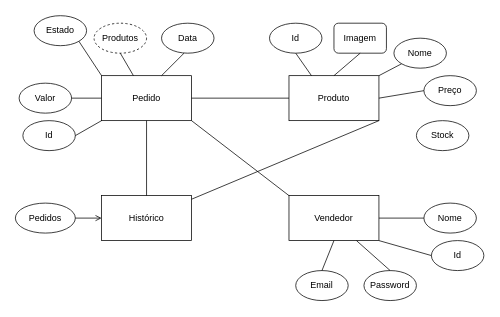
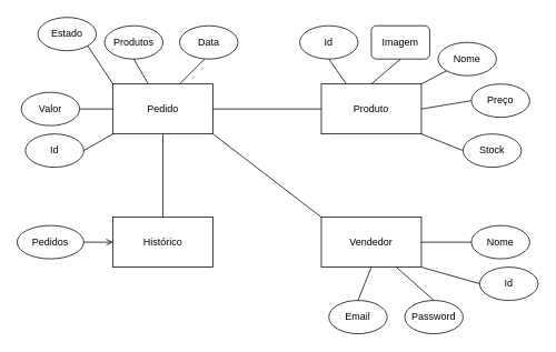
  <mxCell id="0" />
  <mxCell id="1" parent="0" />
  <mxCell id="2" value="Pedido" style="rounded=0;whiteSpace=wrap;html=1;" parent="1" vertex="1"><mxGeometry x="135" y="100" width="120" height="60" as="geometry" /></mxCell>
  <mxCell id="3" value="Estado" style="ellipse;whiteSpace=wrap;html=1;" parent="1" vertex="1"><mxGeometry x="45" y="20" width="70" height="40" as="geometry" /></mxCell>
  <mxCell id="4" value="Histórico" style="rounded=0;whiteSpace=wrap;html=1;" parent="1" vertex="1"><mxGeometry x="135" y="260" width="120" height="60" as="geometry" /></mxCell>
  <mxCell id="5" value="" style="endArrow=none;html=1;rounded=0;entryX=0.5;entryY=1;entryDx=0;entryDy=0;" parent="1" target="2" edge="1"><mxGeometry width="50" height="50" relative="1" as="geometry"><mxPoint x="195" y="260" as="sourcePoint" /><mxPoint x="245" y="210" as="targetPoint" /><Array as="points" /></mxGeometry></mxCell>
  <mxCell id="6" value="Pedidos" style="ellipse;whiteSpace=wrap;html=1;" parent="1" vertex="1"><mxGeometry x="20" y="270" width="80" height="40" as="geometry" /></mxCell>
- <mxCell id="7" value="Produtos" style="ellipse;whiteSpace=wrap;html=1;dashed=1;" parent="1" vertex="1"><mxGeometry x="125" y="30" width="70" height="40" as="geometry" /></mxCell>
+ <mxCell id="7" value="Produtos" style="ellipse;whiteSpace=wrap;html=1;" parent="1" vertex="1"><mxGeometry x="125" y="30" width="70" height="40" as="geometry" /></mxCell>
  <mxCell id="8" value="Valor" style="ellipse;whiteSpace=wrap;html=1;" parent="1" vertex="1"><mxGeometry x="25" y="110" width="70" height="40" as="geometry" /></mxCell>
  <mxCell id="9" value="Data" style="ellipse;whiteSpace=wrap;html=1;" parent="1" vertex="1"><mxGeometry x="215" y="30" width="70" height="40" as="geometry" /></mxCell>
  <mxCell id="10" value="" style="endArrow=none;html=1;rounded=0;exitX=1;exitY=0.5;exitDx=0;exitDy=0;" parent="1" source="8" edge="1"><mxGeometry width="50" height="50" relative="1" as="geometry"><mxPoint x="85" y="180" as="sourcePoint" /><mxPoint x="135" y="130" as="targetPoint" /></mxGeometry></mxCell>
  <mxCell id="11" value="" style="endArrow=none;html=1;rounded=0;" parent="1" edge="1"><mxGeometry width="50" height="50" relative="1" as="geometry"><mxPoint x="215" y="100" as="sourcePoint" /><mxPoint x="245" y="70" as="targetPoint" /><Array as="points" /></mxGeometry></mxCell>
  <mxCell id="12" value="" style="endArrow=none;html=1;rounded=0;entryX=0.5;entryY=1;entryDx=0;entryDy=0;" parent="1" source="2" target="7" edge="1"><mxGeometry width="50" height="50" relative="1" as="geometry"><mxPoint x="225" y="110" as="sourcePoint" /><mxPoint x="255" y="80" as="targetPoint" /><Array as="points" /></mxGeometry></mxCell>
  <mxCell id="13" value="" style="endArrow=none;html=1;rounded=0;entryX=1;entryY=1;entryDx=0;entryDy=0;exitX=0;exitY=0;exitDx=0;exitDy=0;" parent="1" source="2" target="3" edge="1"><mxGeometry width="50" height="50" relative="1" as="geometry"><mxPoint x="235" y="120" as="sourcePoint" /><mxPoint x="265" y="90" as="targetPoint" /><Array as="points" /></mxGeometry></mxCell>
  <mxCell id="14" value="" style="endArrow=open;html=1;rounded=0;exitX=1;exitY=0.5;exitDx=0;exitDy=0;entryX=0;entryY=0.5;entryDx=0;entryDy=0;" parent="1" source="6" target="4" edge="1"><mxGeometry width="50" height="50" relative="1" as="geometry"><mxPoint x="245" y="130" as="sourcePoint" /><mxPoint x="275" y="100" as="targetPoint" /><Array as="points" /></mxGeometry></mxCell>
  <mxCell id="15" value="Produto" style="rounded=0;whiteSpace=wrap;html=1;" parent="1" vertex="1"><mxGeometry x="385" y="100" width="120" height="60" as="geometry" /></mxCell>
  <mxCell id="16" value="Preço" style="ellipse;whiteSpace=wrap;html=1;" parent="1" vertex="1"><mxGeometry x="565" y="100" width="70" height="40" as="geometry" /></mxCell>
  <mxCell id="17" value="Nome" style="ellipse;whiteSpace=wrap;html=1;" parent="1" vertex="1"><mxGeometry x="525" y="50" width="70" height="40" as="geometry" /></mxCell>
  <mxCell id="18" value="Imagem" style="whiteSpace=wrap;html=1;rounded=1;" parent="1" vertex="1"><mxGeometry x="445" y="30" width="70" height="40" as="geometry" /></mxCell>
  <mxCell id="19" value="" style="endArrow=none;html=1;rounded=0;entryX=0;entryY=0.5;entryDx=0;entryDy=0;exitX=1;exitY=0.5;exitDx=0;exitDy=0;" parent="1" source="2" target="15" edge="1"><mxGeometry width="50" height="50" relative="1" as="geometry"><mxPoint x="405" y="270" as="sourcePoint" /><mxPoint x="455" y="220" as="targetPoint" /></mxGeometry></mxCell>
  <mxCell id="20" value="" style="endArrow=none;html=1;rounded=0;entryX=0.5;entryY=1;entryDx=0;entryDy=0;" parent="1" target="18" edge="1"><mxGeometry width="50" height="50" relative="1" as="geometry"><mxPoint x="445" y="100" as="sourcePoint" /><mxPoint x="455" y="220" as="targetPoint" /></mxGeometry></mxCell>
  <mxCell id="21" value="" style="endArrow=none;html=1;rounded=0;entryX=0;entryY=1;entryDx=0;entryDy=0;exitX=1;exitY=0;exitDx=0;exitDy=0;" parent="1" source="15" target="17" edge="1"><mxGeometry width="50" height="50" relative="1" as="geometry"><mxPoint x="405" y="270" as="sourcePoint" /><mxPoint x="455" y="220" as="targetPoint" /></mxGeometry></mxCell>
  <mxCell id="22" value="" style="endArrow=none;html=1;rounded=0;entryX=0;entryY=0.5;entryDx=0;entryDy=0;exitX=1;exitY=0.5;exitDx=0;exitDy=0;" parent="1" source="15" target="16" edge="1"><mxGeometry width="50" height="50" relative="1" as="geometry"><mxPoint x="405" y="270" as="sourcePoint" /><mxPoint x="455" y="220" as="targetPoint" /></mxGeometry></mxCell>
  <mxCell id="23" value="Stock" style="ellipse;whiteSpace=wrap;html=1;" parent="1" vertex="1"><mxGeometry x="555" y="160" width="70" height="40" as="geometry" /></mxCell>
- <mxCell id="24" value="" style="endArrow=none;html=1;rounded=0;exitX=1;exitY=1;exitDx=0;exitDy=0;" parent="1" source="15" target="4" edge="1"><mxGeometry width="50" height="50" relative="1" as="geometry"><mxPoint x="515" y="140" as="sourcePoint" /><mxPoint x="575" y="130" as="targetPoint" /></mxGeometry></mxCell>
+ <mxCell id="24" value="" style="endArrow=none;html=1;rounded=0;entryX=0;entryY=0.5;entryDx=0;entryDy=0;exitX=1;exitY=1;exitDx=0;exitDy=0;" parent="1" source="15" target="23" edge="1"><mxGeometry width="50" height="50" relative="1" as="geometry"><mxPoint x="515" y="140" as="sourcePoint" /><mxPoint x="575" y="130" as="targetPoint" /></mxGeometry></mxCell>
  <mxCell id="25" value="Vendedor" style="rounded=0;whiteSpace=wrap;html=1;" vertex="1" parent="1"><mxGeometry x="385" y="260" width="120" height="60" as="geometry" /></mxCell>
  <mxCell id="26" value="" style="endArrow=none;html=1;rounded=0;entryX=1;entryY=1;entryDx=0;entryDy=0;" edge="1" parent="1" target="2"><mxGeometry width="50" height="50" relative="1" as="geometry"><mxPoint x="385" y="260" as="sourcePoint" /><mxPoint x="455" y="220" as="targetPoint" /></mxGeometry></mxCell>
  <mxCell id="27" value="Nome" style="ellipse;whiteSpace=wrap;html=1;" vertex="1" parent="1"><mxGeometry x="565" y="270" width="70" height="40" as="geometry" /></mxCell>
  <mxCell id="28" value="Id" style="ellipse;whiteSpace=wrap;html=1;" vertex="1" parent="1"><mxGeometry x="575" y="320" width="70" height="40" as="geometry" /></mxCell>
  <mxCell id="29" value="Password" style="ellipse;whiteSpace=wrap;html=1;" vertex="1" parent="1"><mxGeometry x="485" y="360" width="70" height="40" as="geometry" /></mxCell>
  <mxCell id="30" value="Email" style="ellipse;whiteSpace=wrap;html=1;" vertex="1" parent="1"><mxGeometry x="394" y="360" width="70" height="40" as="geometry" /></mxCell>
  <mxCell id="31" value="Id" style="ellipse;whiteSpace=wrap;html=1;" vertex="1" parent="1"><mxGeometry x="30" y="160" width="70" height="40" as="geometry" /></mxCell>
  <mxCell id="32" value="Id" style="ellipse;whiteSpace=wrap;html=1;" vertex="1" parent="1"><mxGeometry x="359" y="30" width="70" height="40" as="geometry" /></mxCell>
  <mxCell id="33" value="" style="endArrow=none;html=1;rounded=0;entryX=0.5;entryY=1;entryDx=0;entryDy=0;exitX=0.25;exitY=0;exitDx=0;exitDy=0;" edge="1" parent="1" source="15" target="32"><mxGeometry width="50" height="50" relative="1" as="geometry"><mxPoint x="405" y="270" as="sourcePoint" /><mxPoint x="455" y="220" as="targetPoint" /></mxGeometry></mxCell>
  <mxCell id="34" value="" style="endArrow=none;html=1;rounded=0;exitX=1;exitY=0.5;exitDx=0;exitDy=0;entryX=0;entryY=1;entryDx=0;entryDy=0;" edge="1" parent="1" source="31" target="2"><mxGeometry width="50" height="50" relative="1" as="geometry"><mxPoint x="125" y="190" as="sourcePoint" /><mxPoint x="455" y="220" as="targetPoint" /></mxGeometry></mxCell>
  <mxCell id="35" value="" style="endArrow=none;html=1;rounded=0;entryX=0;entryY=0.5;entryDx=0;entryDy=0;exitX=1;exitY=0.5;exitDx=0;exitDy=0;" edge="1" parent="1" source="25" target="27"><mxGeometry width="50" height="50" relative="1" as="geometry"><mxPoint x="405" y="270" as="sourcePoint" /><mxPoint x="455" y="220" as="targetPoint" /></mxGeometry></mxCell>
  <mxCell id="36" value="" style="endArrow=none;html=1;rounded=0;exitX=1;exitY=1;exitDx=0;exitDy=0;" edge="1" parent="1" source="25"><mxGeometry width="50" height="50" relative="1" as="geometry"><mxPoint x="405" y="270" as="sourcePoint" /><mxPoint x="575" y="340" as="targetPoint" /></mxGeometry></mxCell>
  <mxCell id="37" value="" style="endArrow=none;html=1;rounded=0;entryX=0.5;entryY=0;entryDx=0;entryDy=0;exitX=0.75;exitY=1;exitDx=0;exitDy=0;" edge="1" parent="1" source="25" target="29"><mxGeometry width="50" height="50" relative="1" as="geometry"><mxPoint x="405" y="270" as="sourcePoint" /><mxPoint x="455" y="220" as="targetPoint" /></mxGeometry></mxCell>
  <mxCell id="38" value="" style="endArrow=none;html=1;rounded=0;entryX=0.5;entryY=0;entryDx=0;entryDy=0;exitX=0.5;exitY=1;exitDx=0;exitDy=0;" edge="1" parent="1" source="25" target="30"><mxGeometry width="50" height="50" relative="1" as="geometry"><mxPoint x="405" y="270" as="sourcePoint" /><mxPoint x="455" y="220" as="targetPoint" /></mxGeometry></mxCell>
